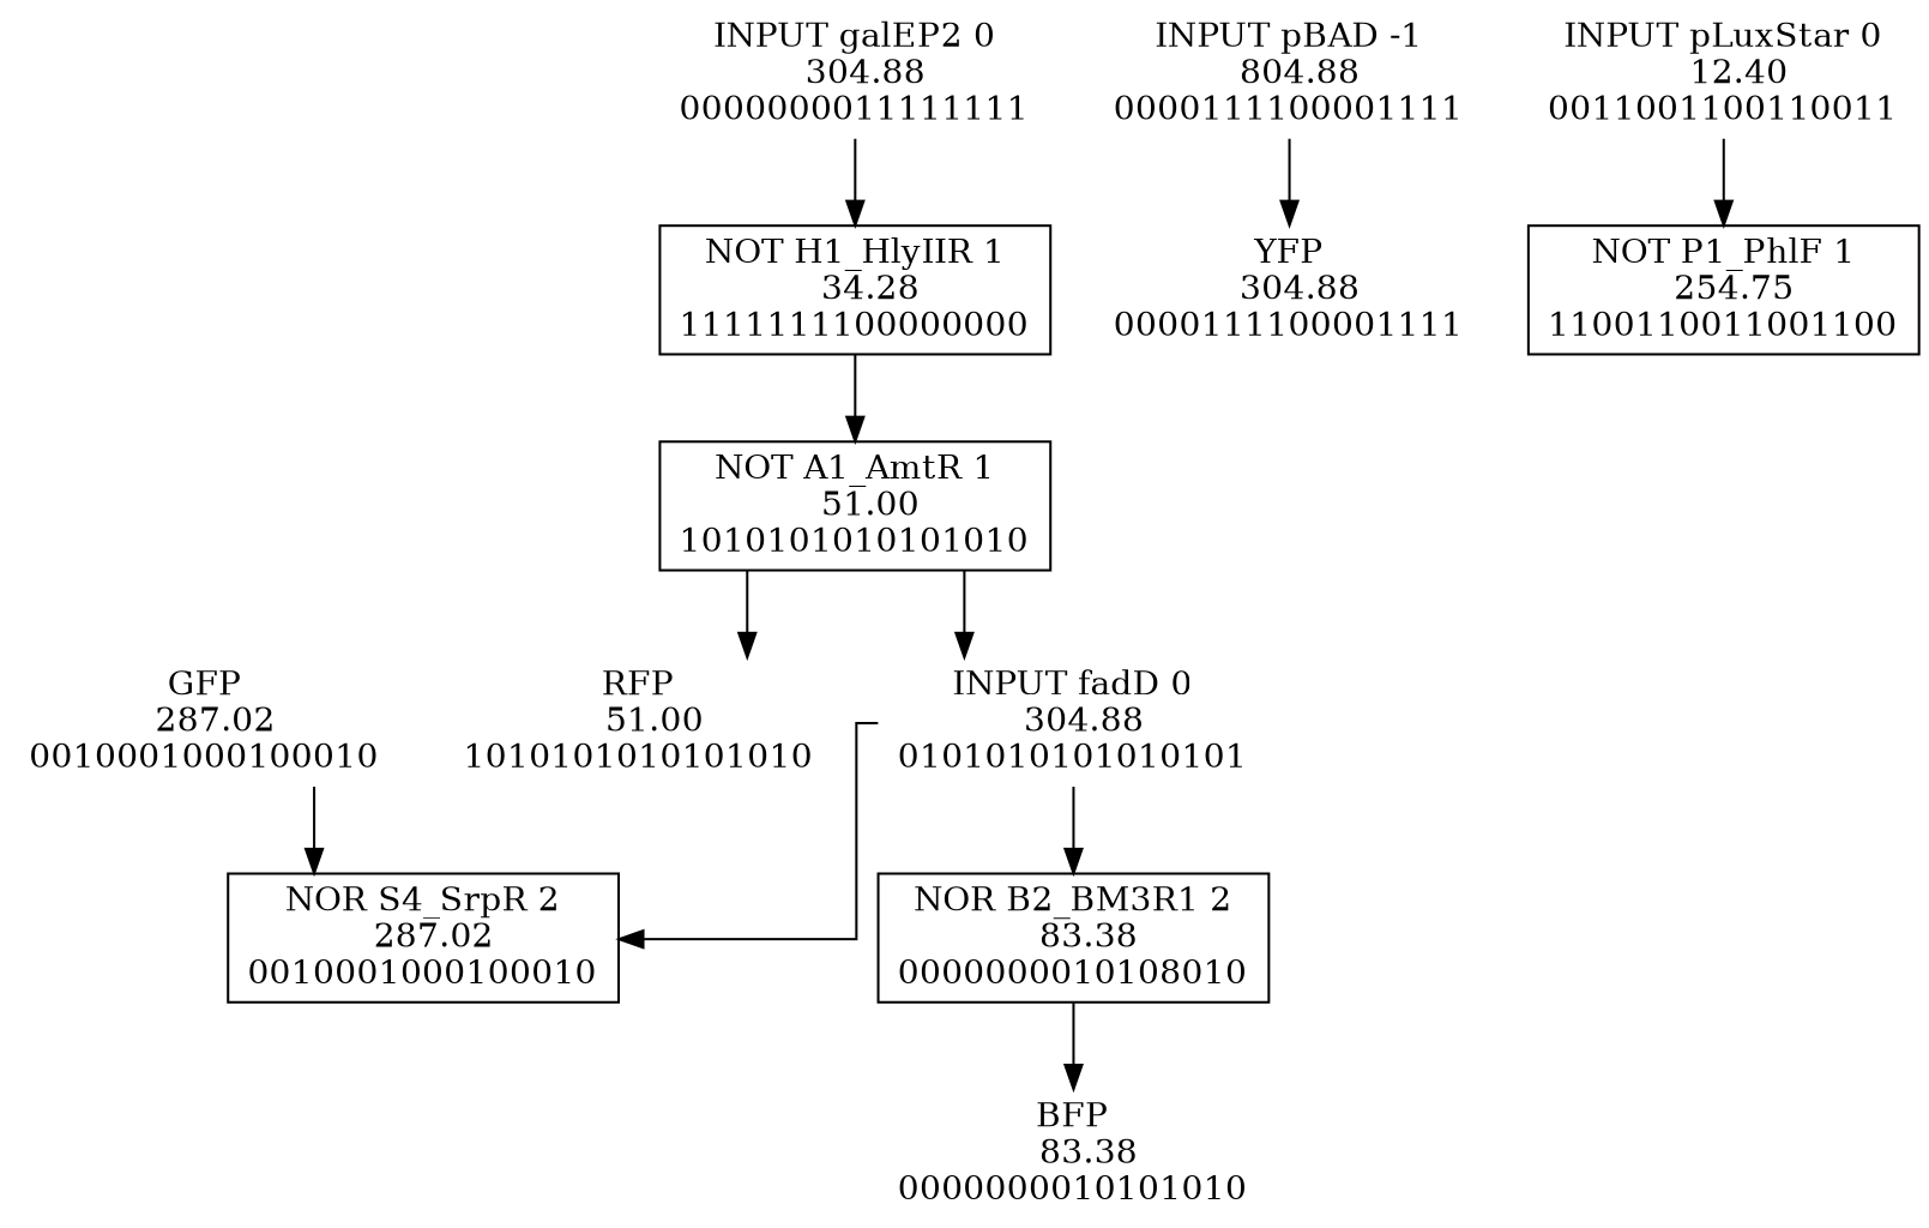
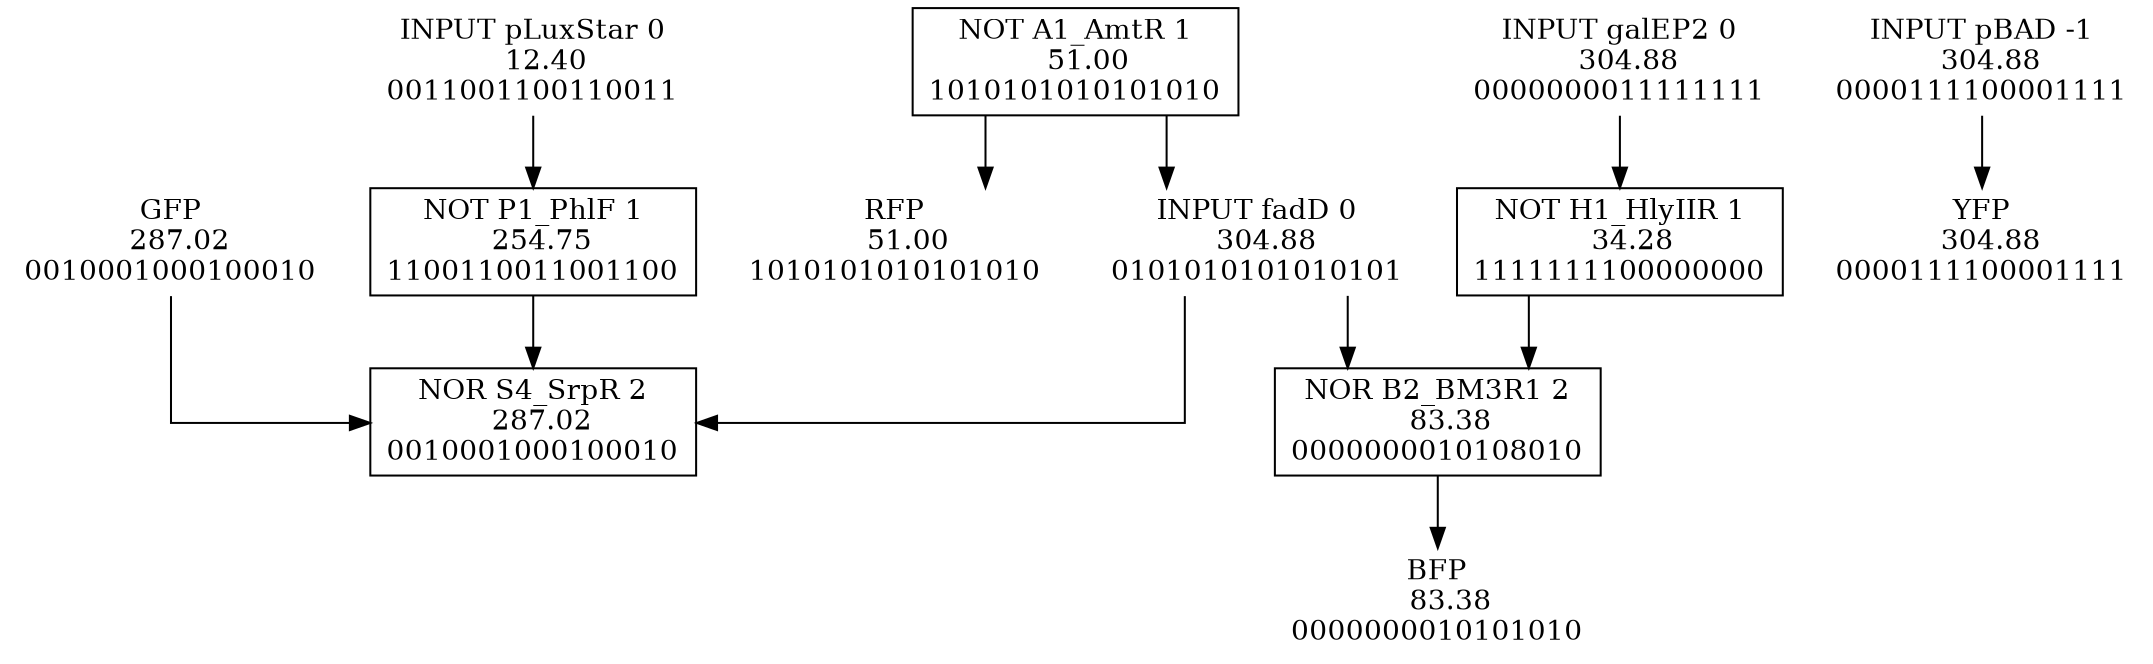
  digraph {
    rankdir=TB
    splines=ortho
    node [shape=none]
    n1 [label="RFP\n   51.00\n1010101010101010"]
    n2 [label="GFP\n  287.02\n0010001000100010"]
    n3 [fillcolor=gray100 label="NOR S4_SrpR 2\n  287.02\n0010001000100010" shape=box style=filled]
    n4 [label="BFP\n   83.38\n0000000010101010"]
    n5 [label="YFP\n  304.88\n0000111100001111"]
    n6 [label="INPUT fadD 0\n  304.88\n0101010101010101"]
    n7 [fillcolor=gray100 label="NOR B2_BM3R1 2\n   83.38\n0000000010108010" shape=box style=filled]
    n8 [fillcolor=gray100 label="NOT A1_AmtR 1\n   51.00\n1010101010101010" shape=box style=filled]
    n9 [label="INPUT pLuxStar 0\n   12.40\n0011001100110011"]
    n10 [fillcolor=gray100 label="NOT P1_PhlF 1\n  254.75\n1100110011001100" shape=box style=filled]
-   n11 [label="INPUT pBAD -1\n  804.88\n0000111100001111"]
+   n11 [label="INPUT pBAD -1\n  304.88\n0000111100001111"]
    n12 [label="INPUT galEP2 0\n  304.88\n0000000011111111"]
    n13 [fillcolor=gray100 label="NOT H1_HlyIIR 1\n   34.28\n1111111100000000" shape=box style=filled]
    n2 -> n3
    n6 -> n3
    n6 -> n7
    n7 -> n4
    n8 -> n1
    n8 -> n6
    n9 -> n10
+   n10 -> n3
    n11 -> n5
    n12 -> n13
-   n13 -> n8
+   n13 -> n7
  }
